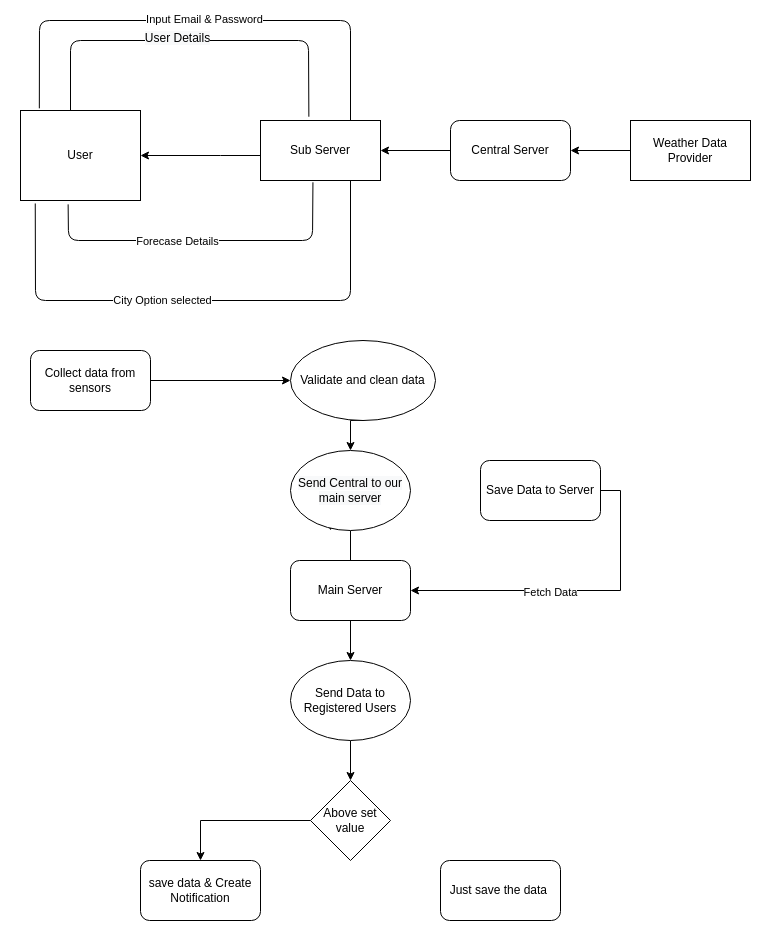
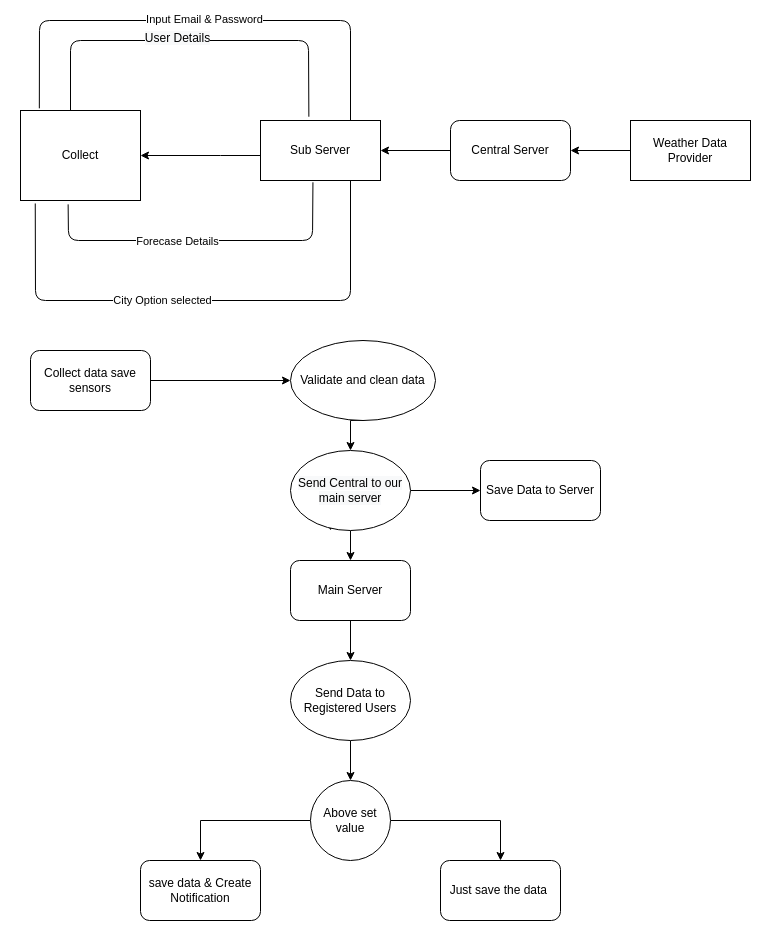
  <mxCell id="0" />
  <mxCell id="1" parent="0" />
  <mxCell id="2" style="edgeStyle=orthogonalEdgeStyle;rounded=0;orthogonalLoop=1;jettySize=auto;html=1;exitX=1;exitY=0.5;exitDx=0;exitDy=0;entryX=0;entryY=0.5;entryDx=0;entryDy=0;" edge="1" parent="1" source="3" target="26"><mxGeometry relative="1" as="geometry" /></mxCell>
- <mxCell id="3" value="Collect data from sensors" style="rounded=1;whiteSpace=wrap;html=1;" vertex="1" parent="1"><mxGeometry x="30" y="350" width="120" height="60" as="geometry" /></mxCell>
+ <mxCell id="3" value="Collect data save sensors" style="rounded=1;whiteSpace=wrap;html=1;" vertex="1" parent="1"><mxGeometry x="30" y="350" width="120" height="60" as="geometry" /></mxCell>
+ <mxCell id="4" style="edgeStyle=orthogonalEdgeStyle;rounded=0;orthogonalLoop=1;jettySize=auto;html=1;exitX=1;exitY=0.5;exitDx=0;exitDy=0;entryX=0.5;entryY=0;entryDx=0;entryDy=0;" edge="1" parent="1" source="6" target="8"><mxGeometry relative="1" as="geometry" /></mxCell>
  <mxCell id="5" style="edgeStyle=orthogonalEdgeStyle;rounded=0;orthogonalLoop=1;jettySize=auto;html=1;exitX=0;exitY=0.5;exitDx=0;exitDy=0;entryX=0.5;entryY=0;entryDx=0;entryDy=0;" edge="1" parent="1" source="6" target="37"><mxGeometry relative="1" as="geometry"><mxPoint x="190" y="820" as="targetPoint" /></mxGeometry></mxCell>
- <mxCell id="6" value="Above set value" style="rhombus;whiteSpace=wrap;html=1;" vertex="1" parent="1"><mxGeometry x="310" y="780" width="80" height="80" as="geometry" /></mxCell>
+ <mxCell id="6" value="Above set value" style="ellipse;whiteSpace=wrap;html=1;" vertex="1" parent="1"><mxGeometry x="310" y="780" width="80" height="80" as="geometry" /></mxCell>
  <mxCell id="7" value="" style="endArrow=classic;html=1;exitX=0;exitY=0.5;exitDx=0;exitDy=0;startArrow=none;entryX=0.5;entryY=0;entryDx=0;entryDy=0;" edge="1" parent="1" source="37" target="37"><mxGeometry width="50" height="50" relative="1" as="geometry"><mxPoint x="400" y="900" as="sourcePoint" /><mxPoint x="198" y="960" as="targetPoint" /><Array as="points"><mxPoint x="200" y="900" /></Array></mxGeometry></mxCell>
  <mxCell id="8" value="Just save the data&amp;nbsp;" style="rounded=1;whiteSpace=wrap;html=1;" vertex="1" parent="1"><mxGeometry x="440" y="860" width="120" height="60" as="geometry" /></mxCell>
- <mxCell id="9" value="User" style="rounded=0;whiteSpace=wrap;html=1;" vertex="1" parent="1"><mxGeometry x="20" y="110" width="120" height="90" as="geometry" /></mxCell>
+ <mxCell id="9" value="Collect" style="rounded=0;whiteSpace=wrap;html=1;" vertex="1" parent="1"><mxGeometry x="20" y="110" width="120" height="90" as="geometry" /></mxCell>
  <mxCell id="10" style="edgeStyle=orthogonalEdgeStyle;rounded=0;orthogonalLoop=1;jettySize=auto;html=1;" edge="1" parent="1" source="11" target="13"><mxGeometry relative="1" as="geometry" /></mxCell>
  <mxCell id="11" value="Central Server" style="rounded=1;whiteSpace=wrap;html=1;" vertex="1" parent="1"><mxGeometry x="450" y="120" width="120" height="60" as="geometry" /></mxCell>
  <mxCell id="12" style="edgeStyle=orthogonalEdgeStyle;rounded=0;orthogonalLoop=1;jettySize=auto;html=1;" edge="1" parent="1" source="13" target="9"><mxGeometry relative="1" as="geometry"><Array as="points"><mxPoint x="220" y="155" /><mxPoint x="220" y="155" /></Array></mxGeometry></mxCell>
  <mxCell id="13" value="Sub Server" style="rounded=0;whiteSpace=wrap;html=1;" vertex="1" parent="1"><mxGeometry x="260" y="120" width="120" height="60" as="geometry" /></mxCell>
  <mxCell id="14" value="" style="endArrow=none;html=1;exitX=0.397;exitY=1.043;exitDx=0;exitDy=0;exitPerimeter=0;entryX=0.437;entryY=1.03;entryDx=0;entryDy=0;entryPerimeter=0;" edge="1" parent="1" source="9" target="13"><mxGeometry width="50" height="50" relative="1" as="geometry"><mxPoint x="360" y="310" as="sourcePoint" /><mxPoint x="410" y="260" as="targetPoint" /><Array as="points"><mxPoint x="68" y="240" /><mxPoint x="312" y="240" /></Array></mxGeometry></mxCell>
  <mxCell id="15" value="Forecase Details" style="edgeLabel;html=1;align=center;verticalAlign=middle;resizable=0;points=[];" vertex="1" connectable="0" parent="14"><mxGeometry x="-0.145" relative="1" as="geometry"><mxPoint as="offset" /></mxGeometry></mxCell>
  <mxCell id="16" value="" style="endArrow=none;html=1;entryX=0.403;entryY=-0.063;entryDx=0;entryDy=0;entryPerimeter=0;" edge="1" parent="1" target="13"><mxGeometry width="50" height="50" relative="1" as="geometry"><mxPoint x="70" y="110" as="sourcePoint" /><mxPoint x="70" y="60" as="targetPoint" /><Array as="points"><mxPoint x="70" y="40" /><mxPoint x="308" y="40" /></Array></mxGeometry></mxCell>
  <mxCell id="17" value="&lt;span style=&quot;font-size: 12px ; background-color: rgb(248 , 249 , 250)&quot;&gt;User Details&lt;/span&gt;" style="edgeLabel;html=1;align=center;verticalAlign=middle;resizable=0;points=[];" vertex="1" connectable="0" parent="16"><mxGeometry x="-0.085" y="3" relative="1" as="geometry"><mxPoint as="offset" /></mxGeometry></mxCell>
  <mxCell id="18" value="" style="endArrow=none;html=1;exitX=0.123;exitY=1.033;exitDx=0;exitDy=0;exitPerimeter=0;entryX=0.75;entryY=1;entryDx=0;entryDy=0;" edge="1" parent="1" source="9" target="13"><mxGeometry width="50" height="50" relative="1" as="geometry"><mxPoint x="360" y="310" as="sourcePoint" /><mxPoint x="410" y="260" as="targetPoint" /><Array as="points"><mxPoint x="35" y="300" /><mxPoint x="350" y="300" /></Array></mxGeometry></mxCell>
  <mxCell id="19" value="City Option selected" style="edgeLabel;html=1;align=center;verticalAlign=middle;resizable=0;points=[];" vertex="1" connectable="0" parent="18"><mxGeometry x="-0.158" y="1" relative="1" as="geometry"><mxPoint as="offset" /></mxGeometry></mxCell>
  <mxCell id="20" value="" style="endArrow=none;html=1;exitX=0.157;exitY=-0.024;exitDx=0;exitDy=0;exitPerimeter=0;entryX=0.75;entryY=0;entryDx=0;entryDy=0;" edge="1" parent="1" source="9" target="13"><mxGeometry width="50" height="50" relative="1" as="geometry"><mxPoint x="360" y="310" as="sourcePoint" /><mxPoint x="410" y="260" as="targetPoint" /><Array as="points"><mxPoint x="39" y="20" /><mxPoint x="350" y="20" /></Array></mxGeometry></mxCell>
  <mxCell id="21" value="Input Email &amp;amp; Password" style="edgeLabel;html=1;align=center;verticalAlign=middle;resizable=0;points=[];" vertex="1" connectable="0" parent="20"><mxGeometry x="-0.333" y="2" relative="1" as="geometry"><mxPoint x="86" as="offset" /></mxGeometry></mxCell>
  <mxCell id="22" style="edgeStyle=orthogonalEdgeStyle;rounded=0;orthogonalLoop=1;jettySize=auto;html=1;entryX=1;entryY=0.5;entryDx=0;entryDy=0;" edge="1" parent="1" source="23" target="11"><mxGeometry relative="1" as="geometry" /></mxCell>
  <mxCell id="23" value="Weather Data Provider" style="rounded=0;whiteSpace=wrap;html=1;" vertex="1" parent="1"><mxGeometry x="630" y="120" width="120" height="60" as="geometry" /></mxCell>
  <mxCell id="24" style="edgeStyle=orthogonalEdgeStyle;rounded=0;orthogonalLoop=1;jettySize=auto;html=1;exitX=0.5;exitY=1;exitDx=0;exitDy=0;" edge="1" parent="1"><mxGeometry relative="1" as="geometry"><mxPoint x="330" y="510" as="sourcePoint" /><mxPoint x="330" y="530" as="targetPoint" /></mxGeometry></mxCell>
  <mxCell id="25" style="edgeStyle=orthogonalEdgeStyle;rounded=0;orthogonalLoop=1;jettySize=auto;html=1;exitX=0.5;exitY=1;exitDx=0;exitDy=0;entryX=0.5;entryY=0;entryDx=0;entryDy=0;" edge="1" parent="1" source="26" target="29"><mxGeometry relative="1" as="geometry" /></mxCell>
  <mxCell id="26" value="&lt;span&gt;Validate and clean data&lt;/span&gt;" style="ellipse;whiteSpace=wrap;html=1;" vertex="1" parent="1"><mxGeometry x="290" y="340" width="145" height="80" as="geometry" /></mxCell>
- <mxCell id="28" style="edgeStyle=orthogonalEdgeStyle;rounded=0;orthogonalLoop=1;jettySize=auto;html=1;exitX=0.5;exitY=1;exitDx=0;exitDy=0;entryX=0.5;entryY=0;entryDx=0;entryDy=0;endArrow=none;" edge="1" parent="1" source="29" target="34"><mxGeometry relative="1" as="geometry" /></mxCell>
+ <mxCell id="27" style="edgeStyle=orthogonalEdgeStyle;rounded=0;orthogonalLoop=1;jettySize=auto;html=1;exitX=1;exitY=0.5;exitDx=0;exitDy=0;entryX=0;entryY=0.5;entryDx=0;entryDy=0;" edge="1" parent="1" source="29" target="32"><mxGeometry relative="1" as="geometry" /></mxCell>
+ <mxCell id="28" style="edgeStyle=orthogonalEdgeStyle;rounded=0;orthogonalLoop=1;jettySize=auto;html=1;exitX=0.5;exitY=1;exitDx=0;exitDy=0;entryX=0.5;entryY=0;entryDx=0;entryDy=0;" edge="1" parent="1" source="29" target="34"><mxGeometry relative="1" as="geometry" /></mxCell>
  <mxCell id="29" value="&#10;&#10;&lt;span style=&quot;color: rgb(0, 0, 0); font-family: helvetica; font-size: 12px; font-style: normal; font-weight: 400; letter-spacing: normal; text-align: center; text-indent: 0px; text-transform: none; word-spacing: 0px; background-color: rgb(248, 249, 250); display: inline; float: none;&quot;&gt;Send Central to our main server&lt;/span&gt;&#10;&#10;" style="ellipse;whiteSpace=wrap;html=1;" vertex="1" parent="1"><mxGeometry x="290" y="450" width="120" height="80" as="geometry" /></mxCell>
- <mxCell id="30" style="edgeStyle=orthogonalEdgeStyle;rounded=0;orthogonalLoop=1;jettySize=auto;html=1;exitX=1;exitY=0.5;exitDx=0;exitDy=0;entryX=1;entryY=0.5;entryDx=0;entryDy=0;" edge="1" parent="1" source="32" target="34"><mxGeometry relative="1" as="geometry"><mxPoint x="630" y="700" as="targetPoint" /></mxGeometry></mxCell>
- <mxCell id="31" value="Fetch Data" style="edgeLabel;html=1;align=center;verticalAlign=middle;resizable=0;points=[];" vertex="1" connectable="0" parent="30"><mxGeometry x="0.159" y="1" relative="1" as="geometry"><mxPoint as="offset" /></mxGeometry></mxCell>
  <mxCell id="32" value="Save Data to Server" style="rounded=1;whiteSpace=wrap;html=1;" vertex="1" parent="1"><mxGeometry x="480" y="460" width="120" height="60" as="geometry" /></mxCell>
  <mxCell id="33" style="edgeStyle=orthogonalEdgeStyle;rounded=0;orthogonalLoop=1;jettySize=auto;html=1;exitX=0.5;exitY=1;exitDx=0;exitDy=0;entryX=0.5;entryY=0;entryDx=0;entryDy=0;" edge="1" parent="1" source="34" target="36"><mxGeometry relative="1" as="geometry" /></mxCell>
  <mxCell id="34" value="Main Server" style="rounded=1;whiteSpace=wrap;html=1;" vertex="1" parent="1"><mxGeometry x="290" y="560" width="120" height="60" as="geometry" /></mxCell>
  <mxCell id="35" style="edgeStyle=orthogonalEdgeStyle;rounded=0;orthogonalLoop=1;jettySize=auto;html=1;exitX=0.5;exitY=1;exitDx=0;exitDy=0;entryX=0.5;entryY=0;entryDx=0;entryDy=0;" edge="1" parent="1" source="36" target="6"><mxGeometry relative="1" as="geometry" /></mxCell>
  <mxCell id="36" value="Send Data to Registered Users" style="ellipse;whiteSpace=wrap;html=1;" vertex="1" parent="1"><mxGeometry x="290" y="660" width="120" height="80" as="geometry" /></mxCell>
  <mxCell id="37" value="save data &amp;amp; Create Notification" style="rounded=1;whiteSpace=wrap;html=1;" vertex="1" parent="1"><mxGeometry x="140" y="860" width="120" height="60" as="geometry" /></mxCell>
